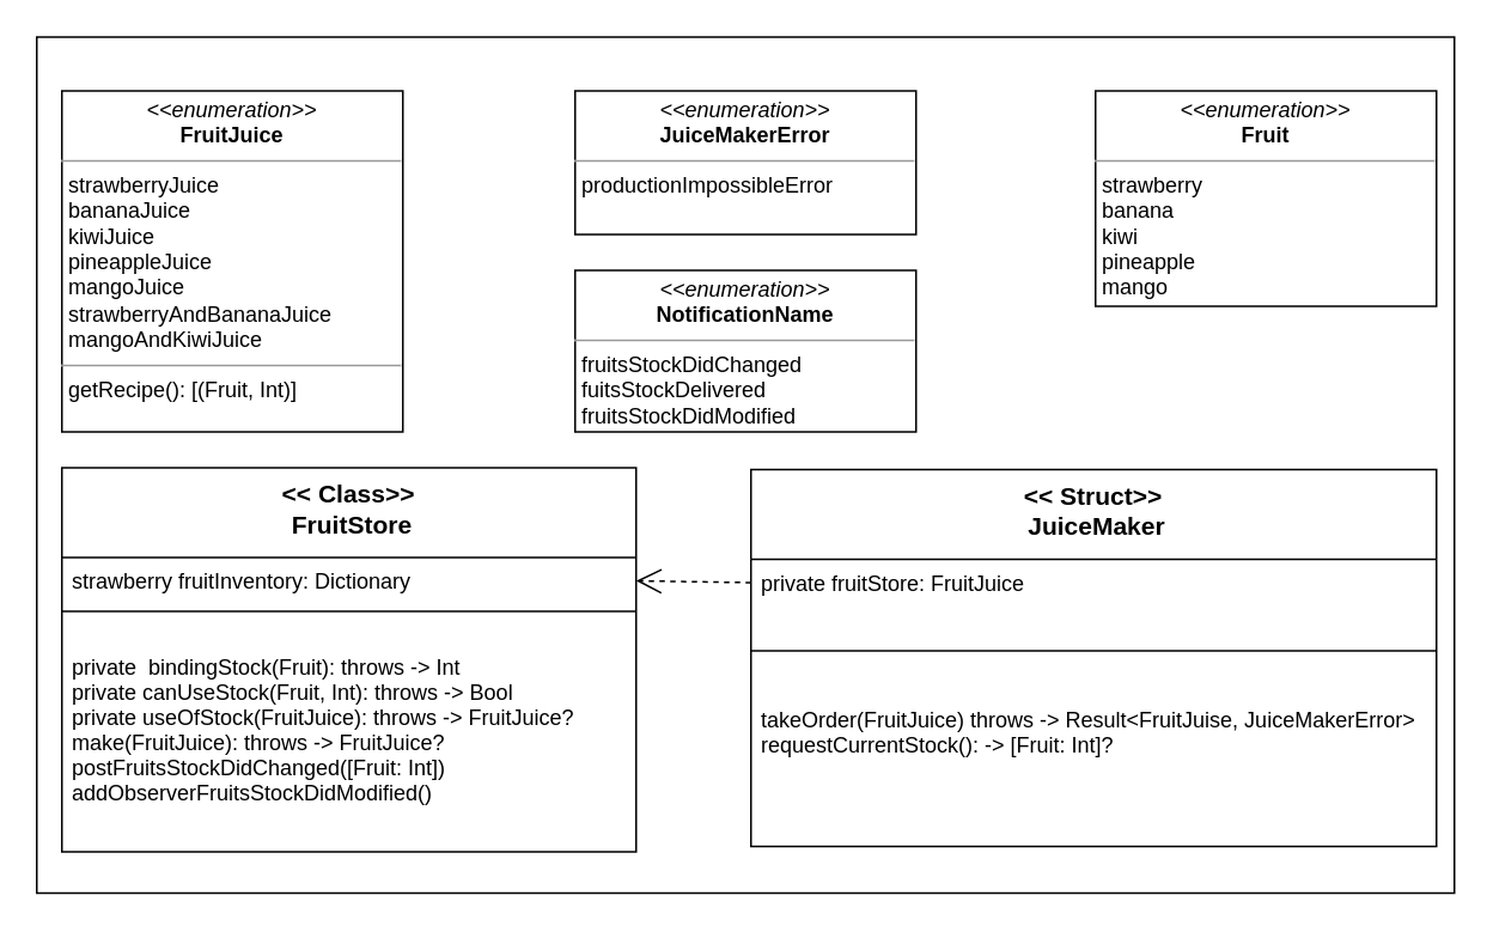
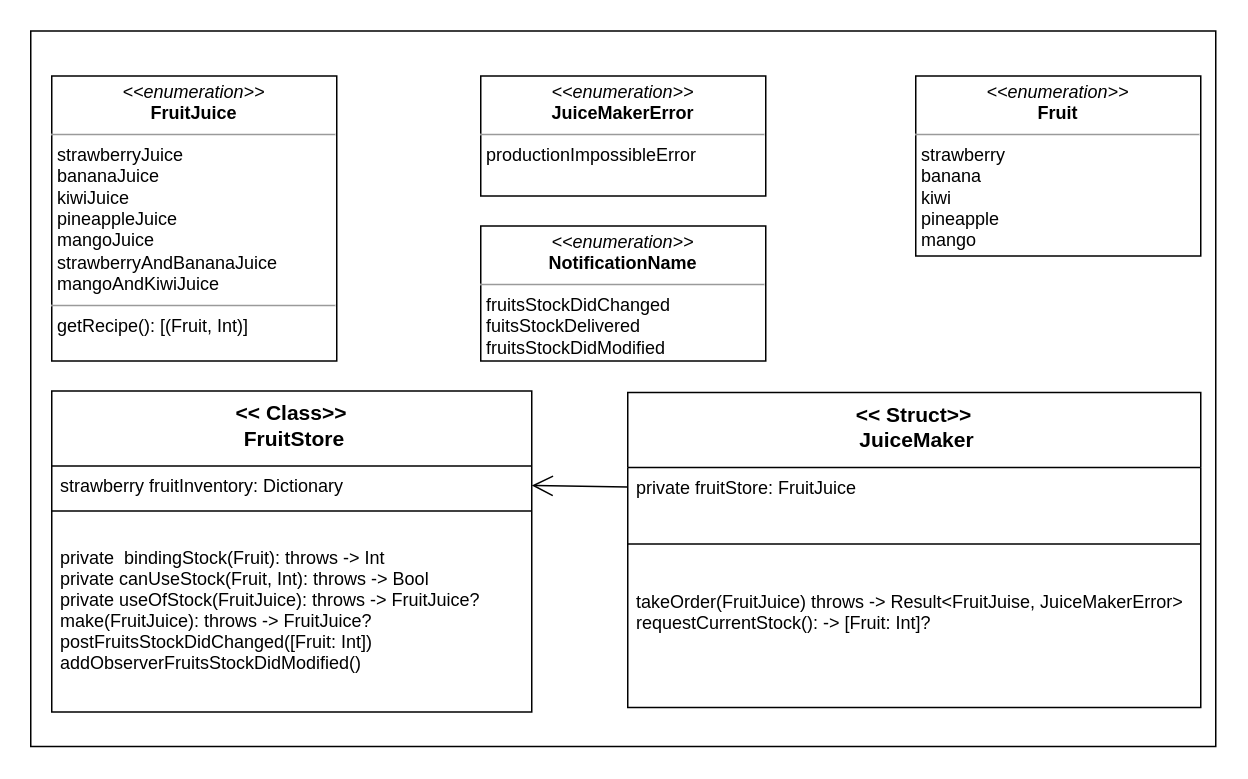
  <mxCell id="0" />
  <mxCell id="1" parent="0" />
  <mxCell id="2" value="" style="rounded=0;whiteSpace=wrap;html=1;fontSize=14;" parent="1" vertex="1"><mxGeometry x="20" y="20" width="790" height="477" as="geometry" /></mxCell>
  <mxCell id="3" value="&lt;&lt; Class&gt;&gt;&#10; FruitStore" style="swimlane;fontStyle=1;align=center;verticalAlign=top;childLayout=stackLayout;horizontal=1;startSize=50;horizontalStack=0;resizeParent=1;resizeParentMax=0;resizeLast=0;collapsible=1;marginBottom=0;fontSize=14;" parent="1" vertex="1"><mxGeometry x="34" y="260" width="320" height="214" as="geometry" /></mxCell>
  <mxCell id="4" value="strawberry fruitInventory: Dictionary" style="text;strokeColor=none;fillColor=none;align=left;verticalAlign=top;spacingLeft=4;spacingRight=4;overflow=hidden;rotatable=0;points=[[0,0.5],[1,0.5]];portConstraint=eastwest;" parent="3" vertex="1"><mxGeometry y="50" width="320" height="26" as="geometry" /></mxCell>
  <mxCell id="5" value="" style="line;strokeWidth=1;fillColor=none;align=left;verticalAlign=middle;spacingTop=-1;spacingLeft=3;spacingRight=3;rotatable=0;labelPosition=right;points=[];portConstraint=eastwest;" parent="3" vertex="1"><mxGeometry y="76" width="320" height="8" as="geometry" /></mxCell>
  <mxCell id="6" value="&#10;private  bindingStock(Fruit): throws -&gt; Int&#10;private canUseStock(Fruit, Int): throws -&gt; Bool&#10;private useOfStock(FruitJuice): throws -&gt; FruitJuice?&#10;make(FruitJuice): throws -&gt; FruitJuice?&#10;postFruitsStockDidChanged([Fruit: Int])&#10;addObserverFruitsStockDidModified()&#10;&#10;&#10;" style="text;strokeColor=none;fillColor=none;align=left;verticalAlign=top;spacingLeft=4;spacingRight=4;overflow=hidden;rotatable=0;points=[[0,0.5],[1,0.5]];portConstraint=eastwest;" parent="3" vertex="1"><mxGeometry y="84" width="320" height="130" as="geometry" /></mxCell>
- <mxCell id="7" value="" style="endArrow=open;endFill=1;endSize=12;html=1;rounded=0;fontSize=14;entryX=1;entryY=0.5;entryDx=0;entryDy=0;exitX=0;exitY=0.5;exitDx=0;exitDy=0;dashed=1;" parent="1" source="10" target="4" edge="1"><mxGeometry width="160" relative="1" as="geometry"><mxPoint x="474" y="323" as="sourcePoint" /><mxPoint x="204" y="410" as="targetPoint" /></mxGeometry></mxCell>
+ <mxCell id="7" value="" style="endArrow=open;endFill=1;endSize=12;html=1;rounded=0;fontSize=14;entryX=1;entryY=0.5;entryDx=0;entryDy=0;exitX=0;exitY=0.5;exitDx=0;exitDy=0;" parent="1" source="10" target="4" edge="1"><mxGeometry width="160" relative="1" as="geometry"><mxPoint x="474" y="323" as="sourcePoint" /><mxPoint x="204" y="410" as="targetPoint" /></mxGeometry></mxCell>
  <mxCell id="8" value="&lt;p style=&quot;margin: 0px ; margin-top: 4px ; text-align: center&quot;&gt;&lt;i&gt;&amp;lt;&amp;lt;enumeration&amp;gt;&amp;gt;&lt;/i&gt;&lt;br&gt;&lt;b&gt;Fruit&lt;/b&gt;&lt;/p&gt;&lt;hr size=&quot;1&quot;&gt;&lt;p style=&quot;margin: 0px ; margin-left: 4px&quot;&gt;strawberry&lt;/p&gt;&lt;p style=&quot;margin: 0px ; margin-left: 4px&quot;&gt;banana&lt;/p&gt;&lt;p style=&quot;margin: 0px ; margin-left: 4px&quot;&gt;kiwi&lt;/p&gt;&lt;p style=&quot;margin: 0px ; margin-left: 4px&quot;&gt;pineapple&lt;/p&gt;&lt;p style=&quot;margin: 0px ; margin-left: 4px&quot;&gt;mango&lt;br&gt;&lt;/p&gt;&lt;hr size=&quot;1&quot;&gt;&lt;p style=&quot;margin: 0px ; margin-left: 4px&quot;&gt;&lt;br&gt;&lt;/p&gt;" style="verticalAlign=top;align=left;overflow=fill;fontSize=12;fontFamily=Helvetica;html=1;" parent="1" vertex="1"><mxGeometry x="610" y="50" width="190" height="120" as="geometry" /></mxCell>
  <mxCell id="9" value="&lt;&lt; Struct&gt;&gt;&#10; JuiceMaker&#10;&#10;" style="swimlane;fontStyle=1;align=center;verticalAlign=top;childLayout=stackLayout;horizontal=1;startSize=50;horizontalStack=0;resizeParent=1;resizeParentMax=0;resizeLast=0;collapsible=1;marginBottom=0;fontSize=14;" parent="1" vertex="1"><mxGeometry x="418" y="261" width="382" height="210" as="geometry" /></mxCell>
  <mxCell id="10" value="private fruitStore: FruitJuice" style="text;strokeColor=none;fillColor=none;align=left;verticalAlign=top;spacingLeft=4;spacingRight=4;overflow=hidden;rotatable=0;points=[[0,0.5],[1,0.5]];portConstraint=eastwest;" parent="9" vertex="1"><mxGeometry y="50" width="382" height="26" as="geometry" /></mxCell>
  <mxCell id="11" value="" style="line;strokeWidth=1;fillColor=none;align=left;verticalAlign=middle;spacingTop=-1;spacingLeft=3;spacingRight=3;rotatable=0;labelPosition=right;points=[];portConstraint=eastwest;" parent="9" vertex="1"><mxGeometry y="76" width="382" height="50" as="geometry" /></mxCell>
  <mxCell id="12" value="takeOrder(FruitJuice) throws -&gt; Result&lt;FruitJuise, JuiceMakerError&gt;&#10;requestCurrentStock(): -&gt; [Fruit: Int]? &#10;" style="text;strokeColor=none;fillColor=none;align=left;verticalAlign=top;spacingLeft=4;spacingRight=4;overflow=hidden;rotatable=0;points=[[0,0.5],[1,0.5]];portConstraint=eastwest;" parent="9" vertex="1"><mxGeometry y="126" width="382" height="84" as="geometry" /></mxCell>
  <mxCell id="13" value="&lt;p style=&quot;margin: 0px ; margin-top: 4px ; text-align: center&quot;&gt;&lt;i&gt;&amp;lt;&amp;lt;enumeration&amp;gt;&amp;gt;&lt;/i&gt;&lt;br&gt;&lt;b&gt;FruitJuice&lt;/b&gt;&lt;/p&gt;&lt;hr size=&quot;1&quot;&gt;&lt;p style=&quot;margin: 0px ; margin-left: 4px&quot;&gt;strawberryJuice&lt;/p&gt;&lt;p style=&quot;margin: 0px ; margin-left: 4px&quot;&gt;bananaJuice&lt;/p&gt;&lt;p style=&quot;margin: 0px ; margin-left: 4px&quot;&gt;kiwiJuice&lt;/p&gt;&lt;p style=&quot;margin: 0px ; margin-left: 4px&quot;&gt;pineappleJuice&lt;/p&gt;&lt;p style=&quot;margin: 0px ; margin-left: 4px&quot;&gt;mangoJuice&lt;br&gt;&lt;/p&gt;&lt;p style=&quot;margin: 0px ; margin-left: 4px&quot;&gt;strawberryAndBananaJuice&lt;/p&gt;&lt;p style=&quot;margin: 0px ; margin-left: 4px&quot;&gt;mangoAndKiwiJuice&lt;/p&gt;&lt;hr size=&quot;1&quot;&gt;&lt;p style=&quot;margin: 0px ; margin-left: 4px&quot;&gt;getRecipe(): [(Fruit, Int)]&lt;/p&gt;" style="verticalAlign=top;align=left;overflow=fill;fontSize=12;fontFamily=Helvetica;html=1;" parent="1" vertex="1"><mxGeometry x="34" y="50" width="190" height="190" as="geometry" /></mxCell>
  <mxCell id="14" value="&lt;p style=&quot;margin: 0px ; margin-top: 4px ; text-align: center&quot;&gt;&lt;i&gt;&amp;lt;&amp;lt;enumeration&amp;gt;&amp;gt;&lt;/i&gt;&lt;br&gt;&lt;b&gt;JuiceMakerError&lt;/b&gt;&lt;/p&gt;&lt;hr size=&quot;1&quot;&gt;&lt;p style=&quot;margin: 0px ; margin-left: 4px&quot;&gt;productionImpossibleError&lt;br&gt;&lt;/p&gt;" style="verticalAlign=top;align=left;overflow=fill;fontSize=12;fontFamily=Helvetica;html=1;" parent="1" vertex="1"><mxGeometry x="320" y="50" width="190" height="80" as="geometry" /></mxCell>
  <mxCell id="15" value="&lt;p style=&quot;margin: 0px ; margin-top: 4px ; text-align: center&quot;&gt;&lt;i&gt;&amp;lt;&amp;lt;enumeration&amp;gt;&amp;gt;&lt;/i&gt;&lt;br&gt;&lt;b&gt;NotificationName&lt;/b&gt;&lt;/p&gt;&lt;hr size=&quot;1&quot;&gt;&lt;p style=&quot;margin: 0px ; margin-left: 4px&quot;&gt;fruitsStockDidChanged&lt;/p&gt;&lt;p style=&quot;margin: 0px ; margin-left: 4px&quot;&gt;fuitsStockDelivered&lt;/p&gt;&lt;p style=&quot;margin: 0px ; margin-left: 4px&quot;&gt;fruitsStockDidModified&lt;/p&gt;" style="verticalAlign=top;align=left;overflow=fill;fontSize=12;fontFamily=Helvetica;html=1;" vertex="1" parent="1"><mxGeometry x="320" y="150" width="190" height="90" as="geometry" /></mxCell>
